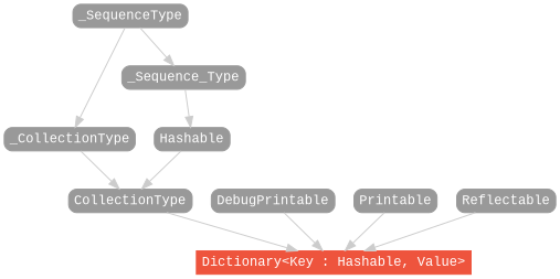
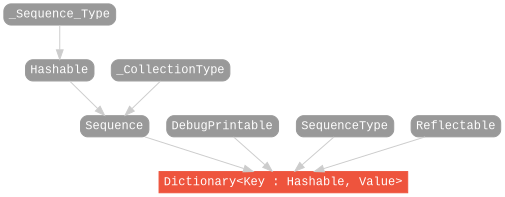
  strict digraph {
    fontname="Liberation Mono"
    node [color="#999999" fillcolor="#999999" fontcolor=white fontname="Liberation Mono" fontsize=12 margin="0.07,0.05" shape=box style="filled,rounded"]
    edge [color="#cccccc" fontname="Liberation Mono"]
    "Dictionary<Key : Hashable, Value>" [color="#ee543d" fillcolor="#ee543d" height=0.3 style=filled]
-   CollectionType [height=0.3]
+   CollectionType [height=0.3 label=Sequence]
    DebugPrintable [height=0.3]
-   Printable [height=0.3]
+   Printable [height=0.3 label=SequenceType]
    Reflectable [height=0.3]
    n6 [height=0.3 label=Hashable]
    _CollectionType [height=0.3]
-   _SequenceType [height=0.3]
    _Sequence_Type [height=0.3]
    subgraph sub_1 {
      rank=max
      "Dictionary<Key : Hashable, Value>"
    }
    CollectionType -> "Dictionary<Key : Hashable, Value>"
    DebugPrintable -> "Dictionary<Key : Hashable, Value>"
    Printable -> "Dictionary<Key : Hashable, Value>"
    Reflectable -> "Dictionary<Key : Hashable, Value>"
    n6 -> CollectionType
    _CollectionType -> CollectionType
-   _SequenceType -> _CollectionType
-   _SequenceType -> _Sequence_Type
    _Sequence_Type -> n6
  }
